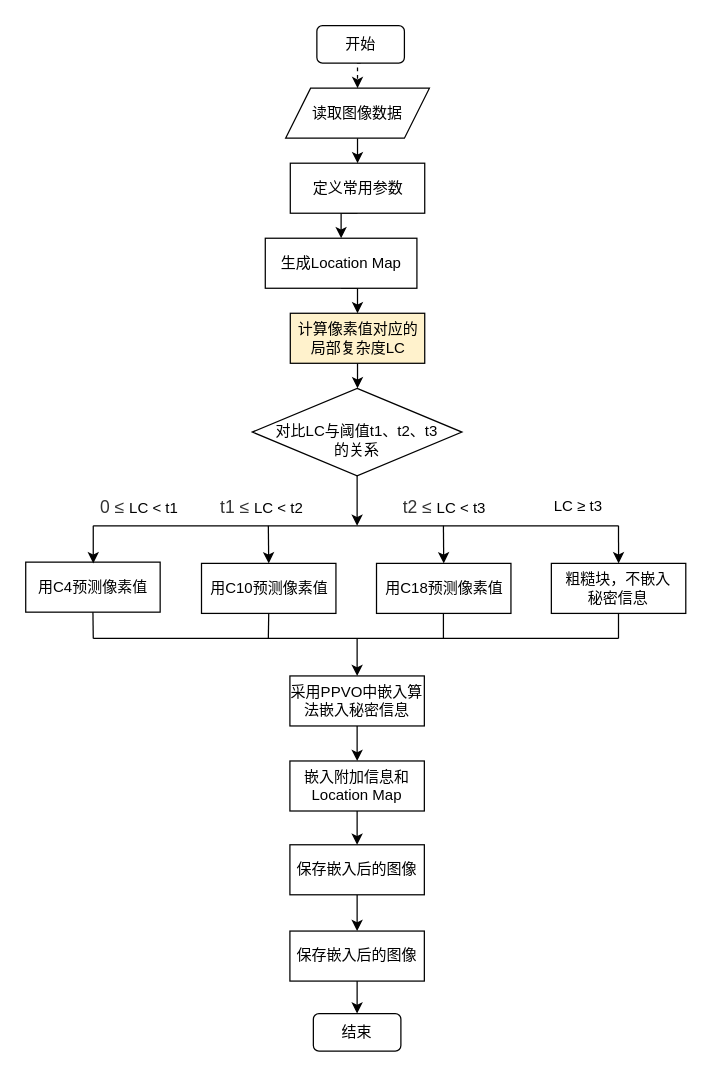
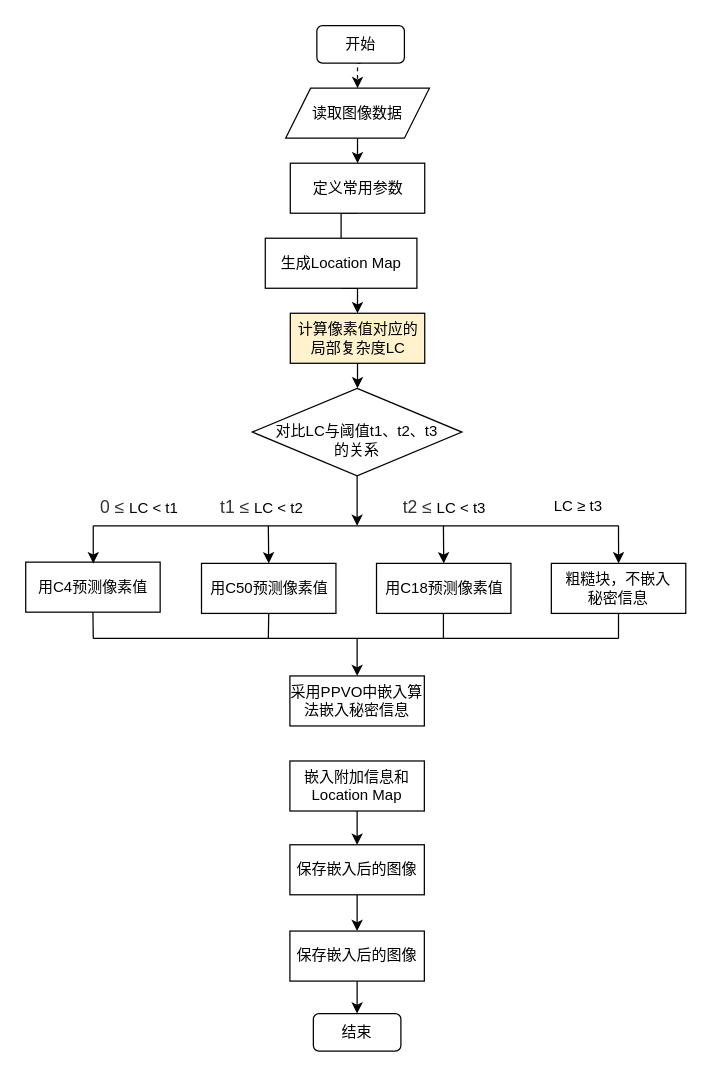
  <mxCell id="0" />
  <mxCell id="1" parent="0" />
  <mxCell id="2" style="edgeStyle=orthogonalEdgeStyle;rounded=0;orthogonalLoop=1;jettySize=auto;html=1;exitX=0.5;exitY=1;exitDx=0;exitDy=0;entryX=0.5;entryY=0;entryDx=0;entryDy=0;dashed=1;" edge="1" parent="1" source="3" target="5"><mxGeometry relative="1" as="geometry" /></mxCell>
  <mxCell id="3" value="开始" style="rounded=1;whiteSpace=wrap;html=1;" vertex="1" parent="1"><mxGeometry x="252.81" y="20" width="70" height="30" as="geometry" /></mxCell>
  <mxCell id="4" style="edgeStyle=orthogonalEdgeStyle;rounded=0;orthogonalLoop=1;jettySize=auto;html=1;exitX=0.5;exitY=1;exitDx=0;exitDy=0;entryX=0.5;entryY=0;entryDx=0;entryDy=0;" edge="1" parent="1" source="5" target="7"><mxGeometry relative="1" as="geometry" /></mxCell>
  <mxCell id="5" value="读取图像数据" style="shape=parallelogram;perimeter=parallelogramPerimeter;whiteSpace=wrap;html=1;fixedSize=1;" vertex="1" parent="1"><mxGeometry x="227.81" y="70" width="115" height="40" as="geometry" /></mxCell>
- <mxCell id="6" style="edgeStyle=orthogonalEdgeStyle;rounded=0;orthogonalLoop=1;jettySize=auto;html=1;exitX=0.5;exitY=1;exitDx=0;exitDy=0;entryX=0.5;entryY=0;entryDx=0;entryDy=0;" edge="1" parent="1" source="7" target="9"><mxGeometry relative="1" as="geometry" /></mxCell>
+ <mxCell id="6" style="edgeStyle=orthogonalEdgeStyle;rounded=0;orthogonalLoop=1;jettySize=auto;html=1;exitX=0.5;exitY=1;exitDx=0;exitDy=0;entryX=0.5;entryY=0;entryDx=0;entryDy=0;endArrow=none;" edge="1" parent="1" source="7" target="9"><mxGeometry relative="1" as="geometry" /></mxCell>
  <mxCell id="7" value="定义常用参数" style="rounded=0;whiteSpace=wrap;html=1;" vertex="1" parent="1"><mxGeometry x="231.56" y="130" width="107.5" height="40" as="geometry" /></mxCell>
  <mxCell id="8" style="edgeStyle=orthogonalEdgeStyle;rounded=0;orthogonalLoop=1;jettySize=auto;html=1;exitX=0.5;exitY=1;exitDx=0;exitDy=0;entryX=0.5;entryY=0;entryDx=0;entryDy=0;" edge="1" parent="1" source="9"><mxGeometry relative="1" as="geometry"><mxPoint x="285.31" y="250" as="targetPoint" /></mxGeometry></mxCell>
  <mxCell id="9" value="生成Location Map" style="rounded=0;whiteSpace=wrap;html=1;" vertex="1" parent="1"><mxGeometry x="211.56" y="190" width="121.25" height="40" as="geometry" /></mxCell>
  <mxCell id="10" style="edgeStyle=orthogonalEdgeStyle;rounded=0;orthogonalLoop=1;jettySize=auto;html=1;exitX=0.5;exitY=1;exitDx=0;exitDy=0;entryX=0.5;entryY=0;entryDx=0;entryDy=0;" edge="1" parent="1" source="11"><mxGeometry relative="1" as="geometry"><mxPoint x="285.315" y="310" as="targetPoint" /></mxGeometry></mxCell>
  <mxCell id="11" value="计算像素值对应的局部复杂度LC" style="rounded=0;whiteSpace=wrap;html=1;fillColor=#fff2cc;" vertex="1" parent="1"><mxGeometry x="231.56" y="250" width="107.5" height="40" as="geometry" /></mxCell>
  <mxCell id="12" value="结束" style="rounded=1;whiteSpace=wrap;html=1;" vertex="1" parent="1"><mxGeometry x="250" y="810" width="70" height="30" as="geometry" /></mxCell>
  <mxCell id="13" value="&lt;br&gt;对比LC与阈值t1、t2、t3&lt;br&gt;的关系" style="rhombus;whiteSpace=wrap;html=1;" vertex="1" parent="1"><mxGeometry x="201.18" y="310" width="167.63" height="70" as="geometry" /></mxCell>
  <mxCell id="14" value="用C4预测像素值" style="rounded=0;whiteSpace=wrap;html=1;" vertex="1" parent="1"><mxGeometry x="20" y="449" width="107.5" height="40" as="geometry" /></mxCell>
- <mxCell id="15" value="用C10预测像素值" style="rounded=0;whiteSpace=wrap;html=1;" vertex="1" parent="1"><mxGeometry x="160.56" y="450" width="107.5" height="40" as="geometry" /></mxCell>
+ <mxCell id="15" value="用C50预测像素值" style="rounded=0;whiteSpace=wrap;html=1;" vertex="1" parent="1"><mxGeometry x="160.56" y="450" width="107.5" height="40" as="geometry" /></mxCell>
  <mxCell id="16" value="用C18预测像素值" style="rounded=0;whiteSpace=wrap;html=1;" vertex="1" parent="1"><mxGeometry x="300.5" y="450" width="107.5" height="40" as="geometry" /></mxCell>
  <mxCell id="17" value="" style="endArrow=none;html=1;rounded=0;" edge="1" parent="1"><mxGeometry width="50" height="50" relative="1" as="geometry"><mxPoint x="74" y="420" as="sourcePoint" /><mxPoint x="494" y="420" as="targetPoint" /></mxGeometry></mxCell>
  <mxCell id="18" value="" style="endArrow=classic;html=1;rounded=0;" edge="1" parent="1"><mxGeometry width="50" height="50" relative="1" as="geometry"><mxPoint x="74" y="420" as="sourcePoint" /><mxPoint x="74" y="450" as="targetPoint" /></mxGeometry></mxCell>
  <mxCell id="19" value="&lt;span style=&quot;color: rgb(51 , 51 , 51) ; font-size: 14px ; text-align: justify ; background-color: rgb(255 , 255 , 255)&quot;&gt;0 ≤&amp;nbsp;&lt;/span&gt;LC &amp;lt; t1" style="text;html=1;strokeColor=none;fillColor=none;align=center;verticalAlign=middle;whiteSpace=wrap;rounded=0;" vertex="1" parent="1"><mxGeometry x="73" y="390" width="75.5" height="30" as="geometry" /></mxCell>
  <mxCell id="20" value="&lt;span style=&quot;color: rgb(51 , 51 , 51) ; font-size: 14px ; text-align: justify ; background-color: rgb(255 , 255 , 255)&quot;&gt;t1 ≤&amp;nbsp;&lt;/span&gt;LC &amp;lt; t2" style="text;html=1;strokeColor=none;fillColor=none;align=center;verticalAlign=middle;whiteSpace=wrap;rounded=0;" vertex="1" parent="1"><mxGeometry x="170.68" y="390" width="75.5" height="30" as="geometry" /></mxCell>
  <mxCell id="21" value="&lt;span style=&quot;color: rgb(51 , 51 , 51) ; font-size: 14px ; text-align: justify ; background-color: rgb(255 , 255 , 255)&quot;&gt;t2 ≤&amp;nbsp;&lt;/span&gt;LC &amp;lt; t3" style="text;html=1;strokeColor=none;fillColor=none;align=center;verticalAlign=middle;whiteSpace=wrap;rounded=0;" vertex="1" parent="1"><mxGeometry x="316.5" y="390" width="75.5" height="30" as="geometry" /></mxCell>
  <mxCell id="22" value="粗糙块，不嵌入&lt;br&gt;秘密信息" style="rounded=0;whiteSpace=wrap;html=1;" vertex="1" parent="1"><mxGeometry x="440.31" y="450" width="107.5" height="40" as="geometry" /></mxCell>
  <mxCell id="23" value="" style="endArrow=classic;html=1;rounded=0;fontFamily=Helvetica;exitX=0.5;exitY=1;exitDx=0;exitDy=0;" edge="1" parent="1" source="13"><mxGeometry width="50" height="50" relative="1" as="geometry"><mxPoint x="254" y="440" as="sourcePoint" /><mxPoint x="285" y="420" as="targetPoint" /></mxGeometry></mxCell>
  <mxCell id="24" value="" style="endArrow=classic;html=1;rounded=0;fontFamily=Helvetica;entryX=0.5;entryY=0;entryDx=0;entryDy=0;" edge="1" parent="1" target="15"><mxGeometry width="50" height="50" relative="1" as="geometry"><mxPoint x="214" y="420" as="sourcePoint" /><mxPoint x="274" y="380" as="targetPoint" /></mxGeometry></mxCell>
  <mxCell id="25" value="" style="endArrow=classic;html=1;rounded=0;fontFamily=Helvetica;entryX=0.5;entryY=0;entryDx=0;entryDy=0;" edge="1" parent="1" target="16"><mxGeometry width="50" height="50" relative="1" as="geometry"><mxPoint x="354" y="420" as="sourcePoint" /><mxPoint x="294" y="370" as="targetPoint" /></mxGeometry></mxCell>
  <mxCell id="26" value="" style="endArrow=classic;html=1;rounded=0;fontFamily=Helvetica;entryX=0.5;entryY=0;entryDx=0;entryDy=0;" edge="1" parent="1" target="22"><mxGeometry width="50" height="50" relative="1" as="geometry"><mxPoint x="494" y="420" as="sourcePoint" /><mxPoint x="404" y="370" as="targetPoint" /></mxGeometry></mxCell>
  <mxCell id="27" value="LC&amp;nbsp;≥ t3" style="text;html=1;strokeColor=none;fillColor=none;align=center;verticalAlign=middle;whiteSpace=wrap;rounded=0;" vertex="1" parent="1"><mxGeometry x="424" y="390" width="75.5" height="30" as="geometry" /></mxCell>
- <mxCell id="28" style="edgeStyle=orthogonalEdgeStyle;rounded=0;orthogonalLoop=1;jettySize=auto;html=1;exitX=0.5;exitY=1;exitDx=0;exitDy=0;entryX=0.5;entryY=0;entryDx=0;entryDy=0;fontFamily=Helvetica;" edge="1" parent="1" source="29" target="36"><mxGeometry relative="1" as="geometry" /></mxCell>
  <mxCell id="29" value="采用PPVO中嵌入算法嵌入秘密信息" style="rounded=0;whiteSpace=wrap;html=1;" vertex="1" parent="1"><mxGeometry x="231.25" y="540" width="107.5" height="40" as="geometry" /></mxCell>
  <mxCell id="30" value="" style="endArrow=none;html=1;rounded=0;fontFamily=Helvetica;" edge="1" parent="1"><mxGeometry width="50" height="50" relative="1" as="geometry"><mxPoint x="74" y="510" as="sourcePoint" /><mxPoint x="494" y="510" as="targetPoint" /></mxGeometry></mxCell>
  <mxCell id="31" value="" style="endArrow=none;html=1;rounded=0;fontFamily=Helvetica;" edge="1" parent="1"><mxGeometry width="50" height="50" relative="1" as="geometry"><mxPoint x="354" y="510" as="sourcePoint" /><mxPoint x="354" y="490" as="targetPoint" /></mxGeometry></mxCell>
  <mxCell id="32" value="" style="endArrow=none;html=1;rounded=0;fontFamily=Helvetica;entryX=0.5;entryY=1;entryDx=0;entryDy=0;" edge="1" parent="1" target="15"><mxGeometry width="50" height="50" relative="1" as="geometry"><mxPoint x="214" y="510" as="sourcePoint" /><mxPoint x="274" y="470" as="targetPoint" /></mxGeometry></mxCell>
  <mxCell id="33" value="" style="endArrow=none;html=1;rounded=0;fontFamily=Helvetica;entryX=0.5;entryY=1;entryDx=0;entryDy=0;" edge="1" parent="1" target="14"><mxGeometry width="50" height="50" relative="1" as="geometry"><mxPoint x="74" y="510" as="sourcePoint" /><mxPoint x="144" y="470" as="targetPoint" /></mxGeometry></mxCell>
  <mxCell id="34" value="" style="endArrow=classic;html=1;rounded=0;fontFamily=Helvetica;entryX=0.5;entryY=0;entryDx=0;entryDy=0;" edge="1" parent="1" target="29"><mxGeometry width="50" height="50" relative="1" as="geometry"><mxPoint x="285" y="510" as="sourcePoint" /><mxPoint x="284" y="530" as="targetPoint" /></mxGeometry></mxCell>
  <mxCell id="35" style="edgeStyle=orthogonalEdgeStyle;rounded=0;orthogonalLoop=1;jettySize=auto;html=1;exitX=0.5;exitY=1;exitDx=0;exitDy=0;entryX=0.5;entryY=0;entryDx=0;entryDy=0;fontFamily=Helvetica;" edge="1" parent="1" source="36" target="38"><mxGeometry relative="1" as="geometry" /></mxCell>
  <mxCell id="36" value="嵌入附加信息和Location Map" style="rounded=0;whiteSpace=wrap;html=1;" vertex="1" parent="1"><mxGeometry x="231.25" y="608" width="107.5" height="40" as="geometry" /></mxCell>
  <mxCell id="37" style="edgeStyle=orthogonalEdgeStyle;rounded=0;orthogonalLoop=1;jettySize=auto;html=1;exitX=0.5;exitY=1;exitDx=0;exitDy=0;entryX=0.5;entryY=0;entryDx=0;entryDy=0;fontFamily=Helvetica;" edge="1" parent="1" source="38" target="41"><mxGeometry relative="1" as="geometry" /></mxCell>
  <mxCell id="38" value="保存嵌入后的图像" style="rounded=0;whiteSpace=wrap;html=1;" vertex="1" parent="1"><mxGeometry x="231.25" y="675" width="107.5" height="40" as="geometry" /></mxCell>
  <mxCell id="39" value="" style="endArrow=none;html=1;rounded=0;fontFamily=Helvetica;" edge="1" parent="1"><mxGeometry width="50" height="50" relative="1" as="geometry"><mxPoint x="494" y="510" as="sourcePoint" /><mxPoint x="494" y="490" as="targetPoint" /></mxGeometry></mxCell>
  <mxCell id="40" style="edgeStyle=orthogonalEdgeStyle;rounded=0;orthogonalLoop=1;jettySize=auto;html=1;exitX=0.5;exitY=1;exitDx=0;exitDy=0;entryX=0.5;entryY=0;entryDx=0;entryDy=0;fontFamily=Helvetica;" edge="1" parent="1" source="41" target="12"><mxGeometry relative="1" as="geometry" /></mxCell>
  <mxCell id="41" value="保存嵌入后的图像" style="rounded=0;whiteSpace=wrap;html=1;" vertex="1" parent="1"><mxGeometry x="231.25" y="744" width="107.5" height="40" as="geometry" /></mxCell>
